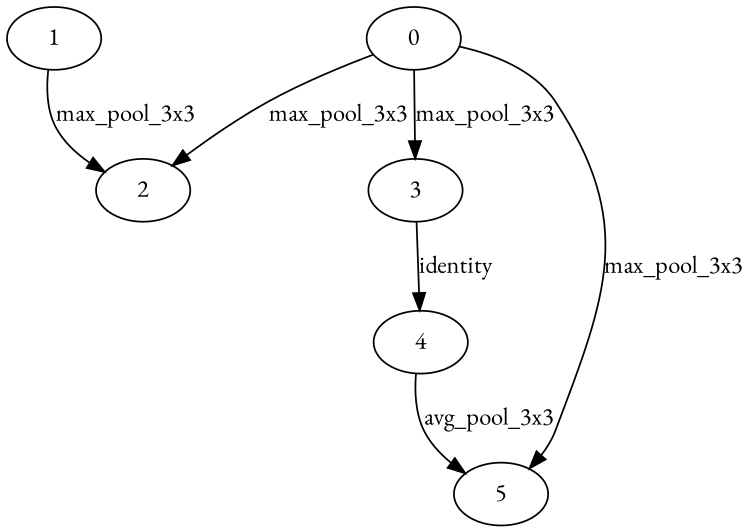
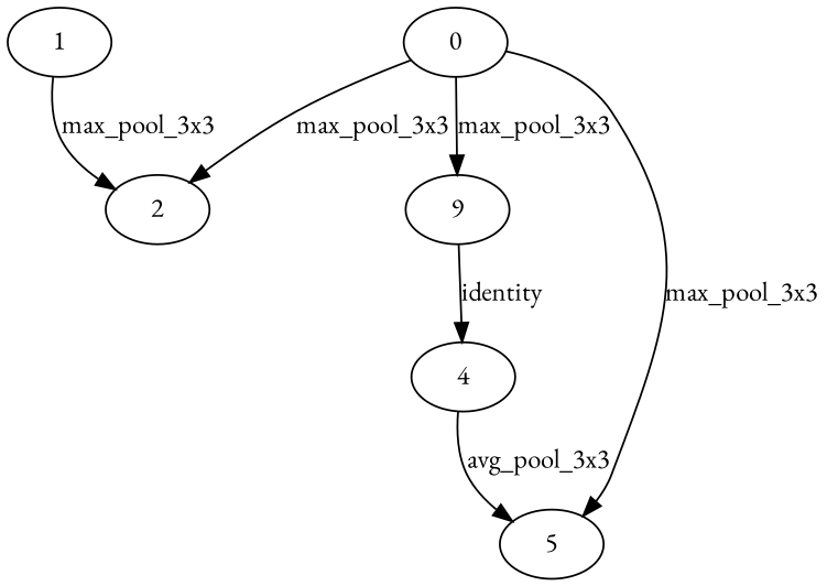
  digraph {
    fontname="EB Garamond"
    node [fontname="EB Garamond"]
    edge [fontname="EB Garamond"]
    1
    2
-   3
+   3 [label=9]
    4
    5
    0
    1 -> 2 [label=max_pool_3x3]
    3 -> 4 [label=identity]
    4 -> 5 [label=avg_pool_3x3]
    0 -> 2 [label=max_pool_3x3]
    0 -> 3 [label=max_pool_3x3]
    0 -> 5 [label=max_pool_3x3]
  }
